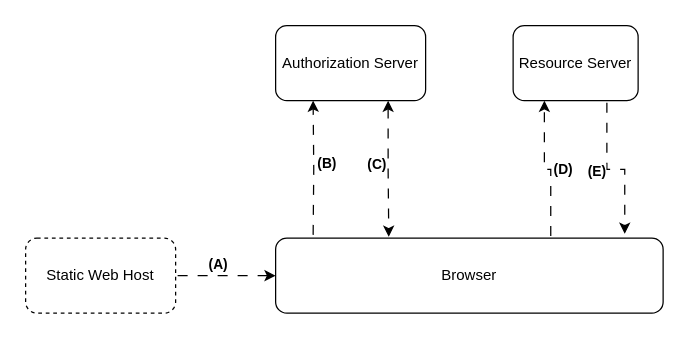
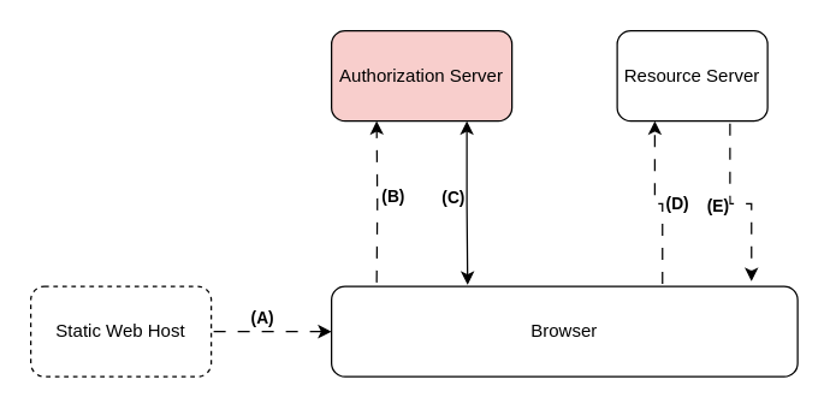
  <mxCell id="0" />
  <mxCell id="1" parent="0" />
  <mxCell id="2" style="edgeStyle=orthogonalEdgeStyle;rounded=0;orthogonalLoop=1;jettySize=auto;html=1;exitX=1;exitY=0.5;exitDx=0;exitDy=0;entryX=0;entryY=0.5;entryDx=0;entryDy=0;dashed=1;dashPattern=8 8;flowAnimation=1;" edge="1" parent="1" source="4" target="15"><mxGeometry relative="1" as="geometry" /></mxCell>
  <mxCell id="3" value="&lt;b&gt;(A)&lt;/b&gt;" style="edgeLabel;html=1;align=center;verticalAlign=middle;resizable=0;points=[];" vertex="1" connectable="0" parent="2"><mxGeometry x="-0.175" y="1" relative="1" as="geometry"><mxPoint y="-9" as="offset" /></mxGeometry></mxCell>
  <mxCell id="4" value="Static Web Host" style="rounded=1;whiteSpace=wrap;html=1;dashed=1;" vertex="1" parent="1"><mxGeometry x="20" y="190" width="120" height="60" as="geometry" /></mxCell>
- <mxCell id="5" style="edgeStyle=orthogonalEdgeStyle;rounded=0;orthogonalLoop=1;jettySize=auto;html=1;exitX=0.75;exitY=1;exitDx=0;exitDy=0;entryX=0.292;entryY=-0.017;entryDx=0;entryDy=0;entryPerimeter=0;dashed=1;dashPattern=8 8;startArrow=classic;startFill=1;" edge="1" parent="1" source="7" target="15"><mxGeometry relative="1" as="geometry"><mxPoint x="297" y="190" as="targetPoint" /></mxGeometry></mxCell>
+ <mxCell id="5" style="edgeStyle=orthogonalEdgeStyle;rounded=0;orthogonalLoop=1;jettySize=auto;html=1;exitX=0.75;exitY=1;exitDx=0;exitDy=0;entryX=0.292;entryY=-0.017;entryDx=0;entryDy=0;entryPerimeter=0;dashed=0;dashPattern=8 8;startArrow=classic;startFill=1;" edge="1" parent="1" source="7" target="15"><mxGeometry relative="1" as="geometry"><mxPoint x="297" y="190" as="targetPoint" /></mxGeometry></mxCell>
  <mxCell id="6" value="&lt;b&gt;(C)&lt;/b&gt;" style="edgeLabel;html=1;align=center;verticalAlign=middle;resizable=0;points=[];" vertex="1" connectable="0" parent="5"><mxGeometry x="0.014" y="2" relative="1" as="geometry"><mxPoint x="-12" y="-5" as="offset" /></mxGeometry></mxCell>
- <mxCell id="7" value="Authorization Server" style="rounded=1;whiteSpace=wrap;html=1;" vertex="1" parent="1"><mxGeometry x="220" y="20" width="120" height="60" as="geometry" /></mxCell>
+ <mxCell id="7" value="Authorization Server" style="rounded=1;whiteSpace=wrap;html=1;fillColor=#f8cecc;" vertex="1" parent="1"><mxGeometry x="220" y="20" width="120" height="60" as="geometry" /></mxCell>
  <mxCell id="8" style="edgeStyle=orthogonalEdgeStyle;rounded=0;orthogonalLoop=1;jettySize=auto;html=1;exitX=0.75;exitY=1;exitDx=0;exitDy=0;entryX=0.901;entryY=-0.057;entryDx=0;entryDy=0;entryPerimeter=0;dashed=1;dashPattern=8 8;flowAnimation=1;" edge="1" parent="1" source="10" target="15"><mxGeometry relative="1" as="geometry" /></mxCell>
  <mxCell id="9" value="&lt;b&gt;(E)&lt;/b&gt;" style="edgeLabel;html=1;align=center;verticalAlign=middle;resizable=0;points=[];" vertex="1" connectable="0" parent="8"><mxGeometry x="-0.083" y="-1" relative="1" as="geometry"><mxPoint x="-9" as="offset" /></mxGeometry></mxCell>
  <mxCell id="10" value="Resource Server" style="rounded=1;whiteSpace=wrap;html=1;" vertex="1" parent="1"><mxGeometry x="410" y="20" width="100" height="60" as="geometry" /></mxCell>
  <mxCell id="11" style="edgeStyle=orthogonalEdgeStyle;rounded=0;orthogonalLoop=1;jettySize=auto;html=1;entryX=0.25;entryY=1;entryDx=0;entryDy=0;dashed=1;dashPattern=8 8;flowAnimation=1;" edge="1" parent="1" target="7"><mxGeometry relative="1" as="geometry"><mxPoint x="250" y="189" as="sourcePoint" /></mxGeometry></mxCell>
  <mxCell id="12" value="&lt;b&gt;(B)&lt;/b&gt;" style="edgeLabel;html=1;align=center;verticalAlign=middle;resizable=0;points=[];" vertex="1" connectable="0" parent="11"><mxGeometry x="-0.054" y="1" relative="1" as="geometry"><mxPoint x="11" y="-7" as="offset" /></mxGeometry></mxCell>
  <mxCell id="13" style="edgeStyle=orthogonalEdgeStyle;rounded=0;orthogonalLoop=1;jettySize=auto;html=1;exitX=0.71;exitY=-0.003;exitDx=0;exitDy=0;entryX=0.25;entryY=1;entryDx=0;entryDy=0;exitPerimeter=0;startArrow=none;startFill=0;dashed=1;dashPattern=8 8;flowAnimation=1;" edge="1" parent="1" source="15" target="10"><mxGeometry relative="1" as="geometry" /></mxCell>
  <mxCell id="14" value="&lt;b&gt;(D)&lt;/b&gt;" style="edgeLabel;html=1;align=center;verticalAlign=middle;resizable=0;points=[];" vertex="1" connectable="0" parent="13"><mxGeometry x="0.012" y="3" relative="1" as="geometry"><mxPoint x="13" y="-4" as="offset" /></mxGeometry></mxCell>
  <mxCell id="15" value="Browser" style="rounded=1;whiteSpace=wrap;html=1;" vertex="1" parent="1"><mxGeometry x="220" y="190" width="310" height="60" as="geometry" /></mxCell>
